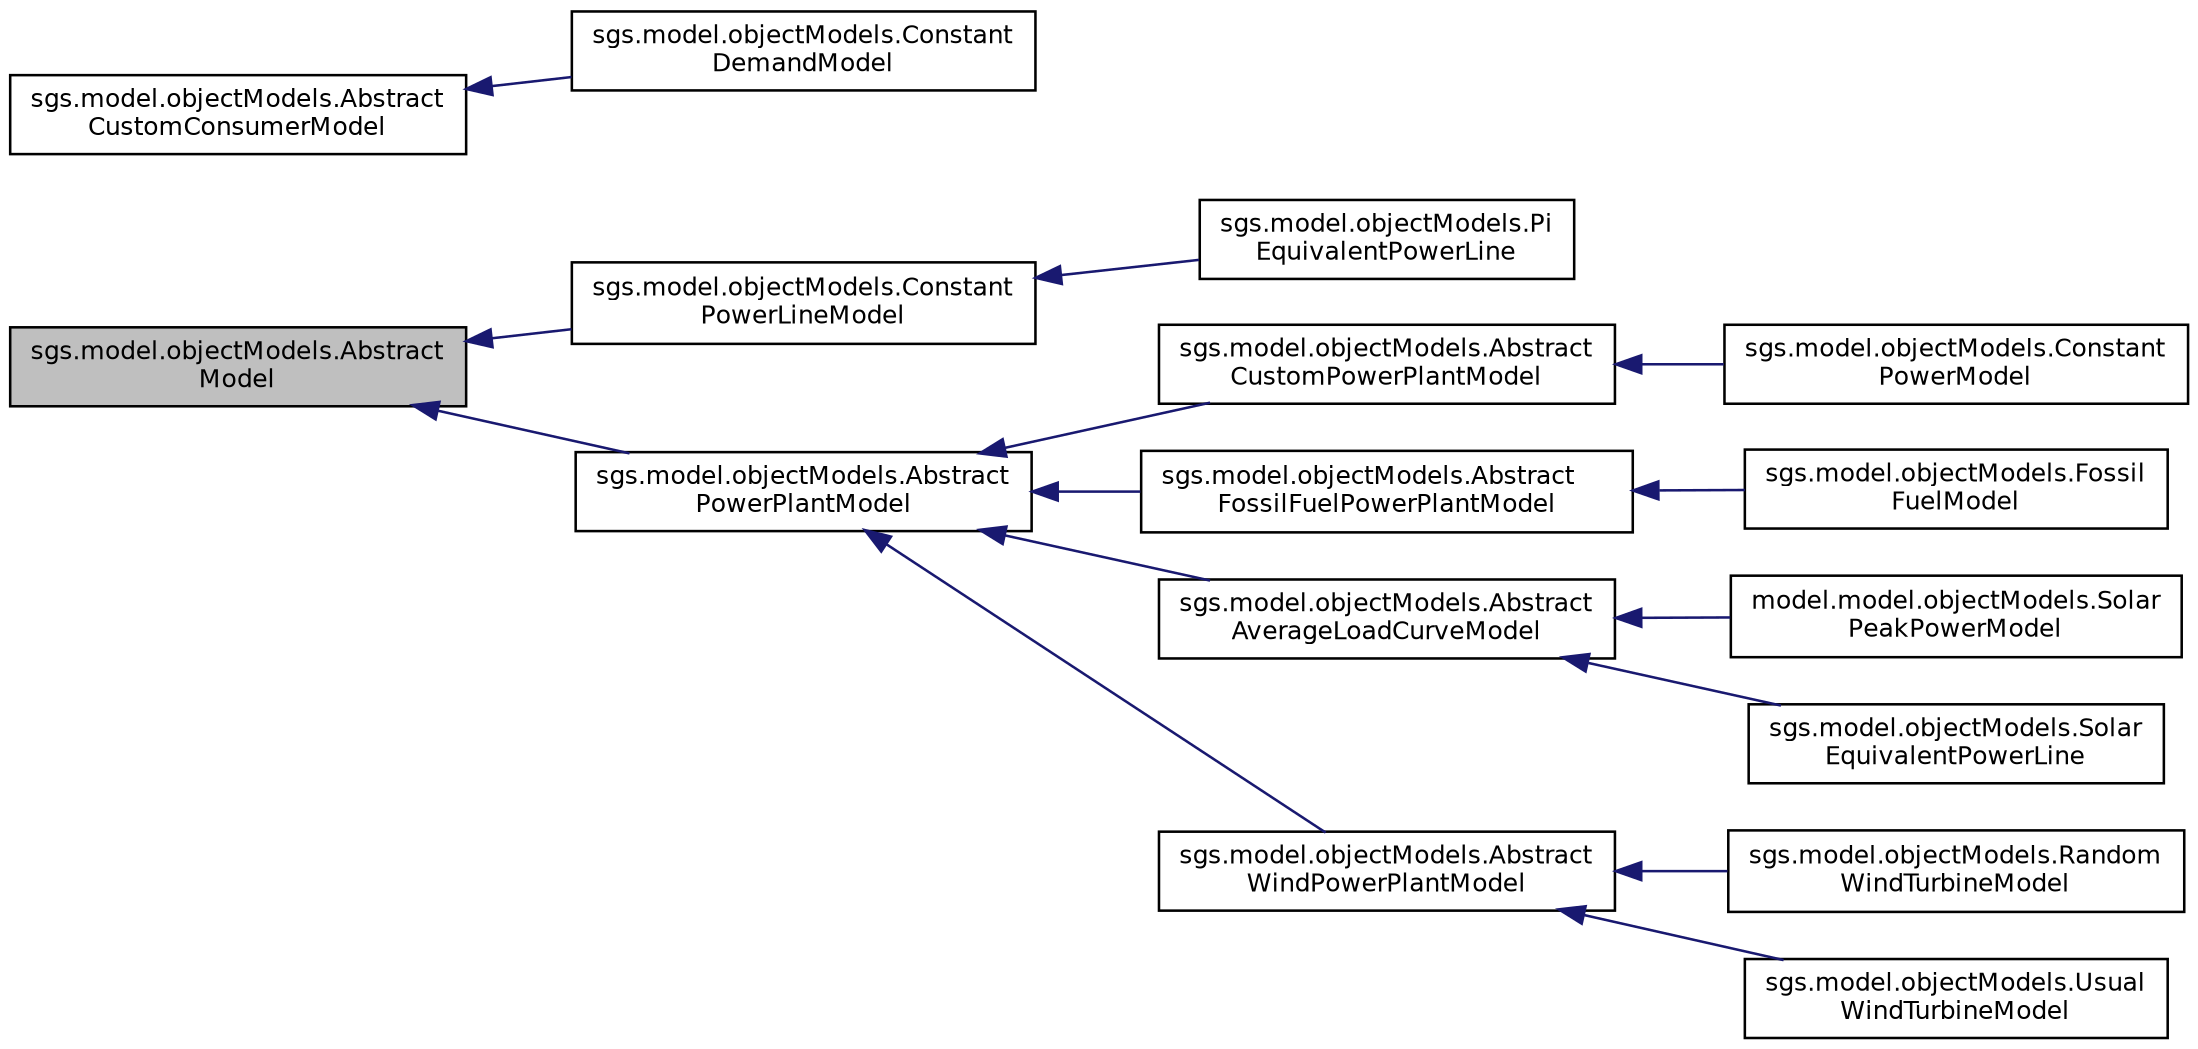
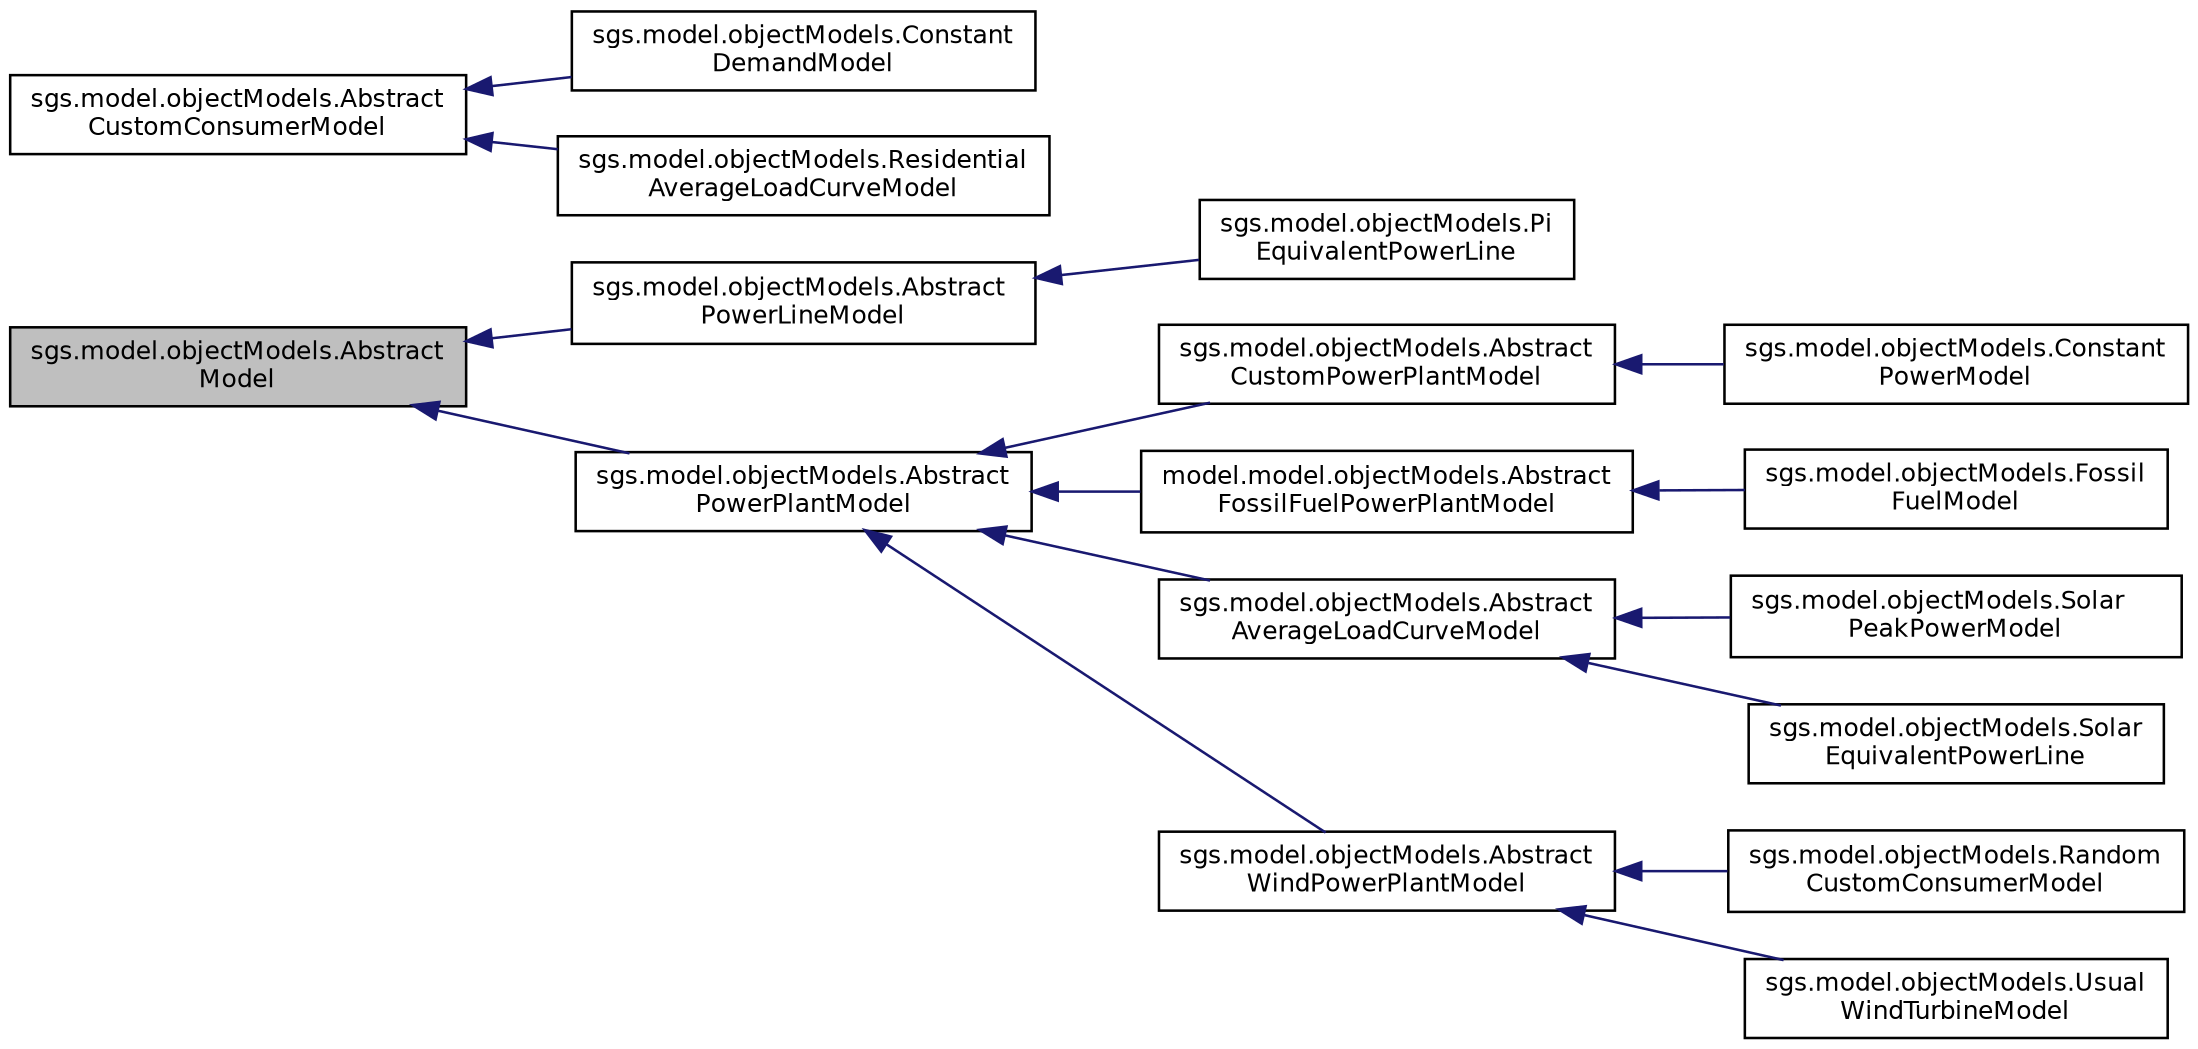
  digraph {
    rankdir=LR
    node [color=black fillcolor=white fontname=Helvetica fontsize=10 shape=record style=filled]
    edge [color=midnightblue dir=back fontname=Helvetica fontsize=10 labelfontname=Helvetica labelfontsize=10 style=solid]
    n1 [fillcolor=grey75 fontcolor=black height=0.2 label="sgs.model.objectModels.Abstract\lModel" width=0.4]
-   n2 [height=0.2 label="sgs.model.objectModels.Constant\lPowerLineModel" width=0.4]
+   n2 [height=0.2 label="sgs.model.objectModels.Abstract\lPowerLineModel" width=0.4]
    n3 [height=0.2 label="sgs.model.objectModels.Abstract\lPowerPlantModel" width=0.4]
    n4 [height=0.2 label="sgs.model.objectModels.Pi\lEquivalentPowerLine" width=0.4]
    n5 [height=0.2 label="sgs.model.objectModels.Abstract\lCustomPowerPlantModel" width=0.4]
-   n6 [height=0.2 label="sgs.model.objectModels.Abstract\lFossilFuelPowerPlantModel" width=0.4]
+   n6 [height=0.2 label="model.model.objectModels.Abstract\lFossilFuelPowerPlantModel" width=0.4]
    n7 [height=0.2 label="sgs.model.objectModels.Abstract\lAverageLoadCurveModel" width=0.4]
    n8 [height=0.2 label="sgs.model.objectModels.Abstract\lWindPowerPlantModel" width=0.4]
    n9 [height=0.2 label="sgs.model.objectModels.Abstract\lCustomConsumerModel" width=0.4]
    n10 [height=0.2 label="sgs.model.objectModels.Constant\lDemandModel" width=0.4]
+   n11 [height=0.2 label="sgs.model.objectModels.Residential\lAverageLoadCurveModel" width=0.4]
    n12 [height=0.2 label="sgs.model.objectModels.Constant\lPowerModel" width=0.4]
    n13 [height=0.2 label="sgs.model.objectModels.Fossil\lFuelModel" width=0.4]
-   n14 [height=0.2 label="model.model.objectModels.Solar\lPeakPowerModel" width=0.4]
+   n14 [height=0.2 label="sgs.model.objectModels.Solar\lPeakPowerModel" width=0.4]
    n15 [height=0.2 label="sgs.model.objectModels.Solar\lEquivalentPowerLine" width=0.4]
-   n16 [height=0.2 label="sgs.model.objectModels.Random\lWindTurbineModel" width=0.4]
+   n16 [height=0.2 label="sgs.model.objectModels.Random\lCustomConsumerModel" width=0.4]
    n17 [height=0.2 label="sgs.model.objectModels.Usual\lWindTurbineModel" width=0.4]
    n1 -> n2
    n1 -> n3
    n2 -> n4
    n3 -> n5
    n3 -> n6
    n3 -> n7
    n3 -> n8
    n5 -> n12
    n6 -> n13
    n7 -> n14
    n7 -> n15
    n8 -> n16
    n8 -> n17
    n9 -> n10
+   n9 -> n11
  }
